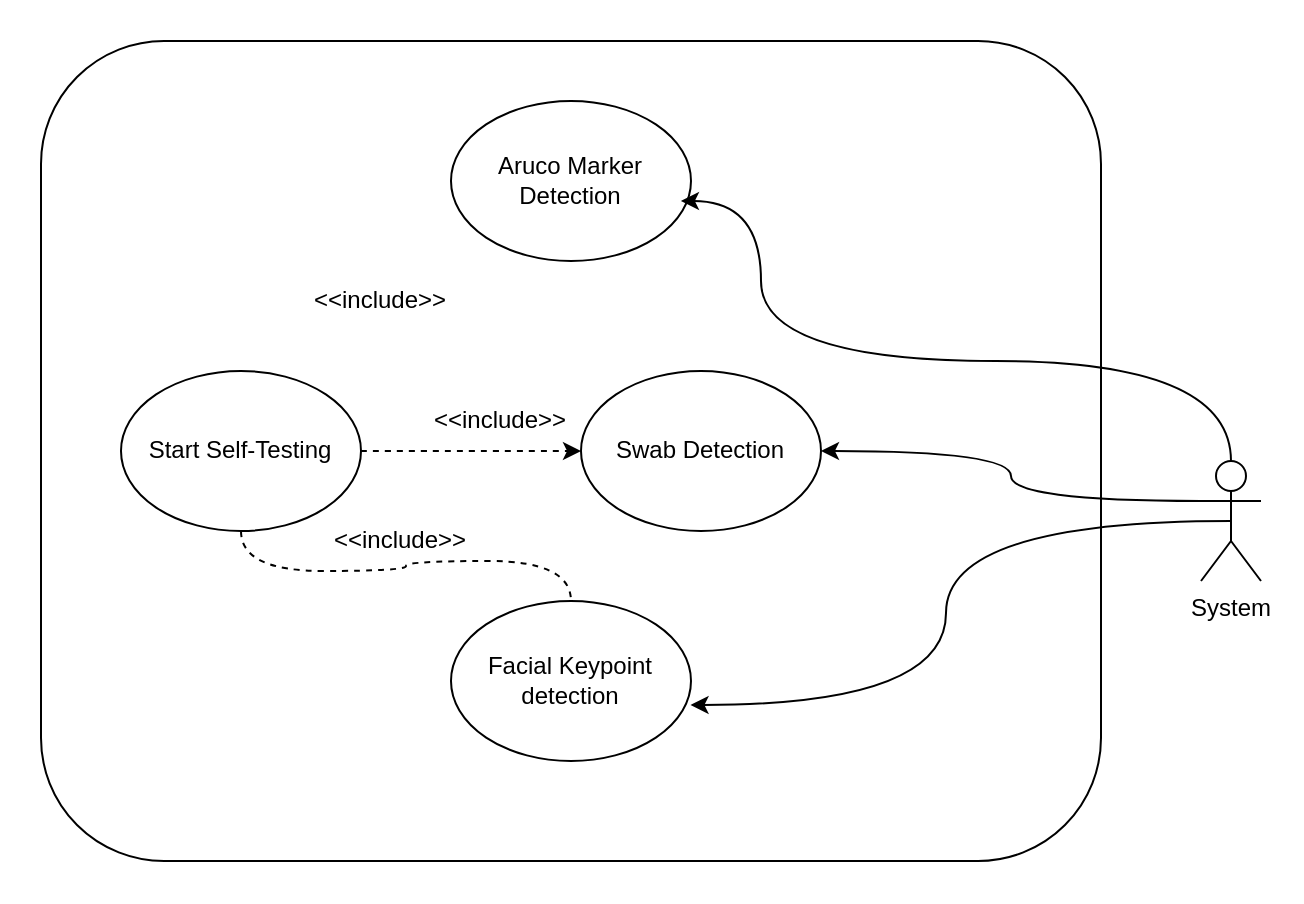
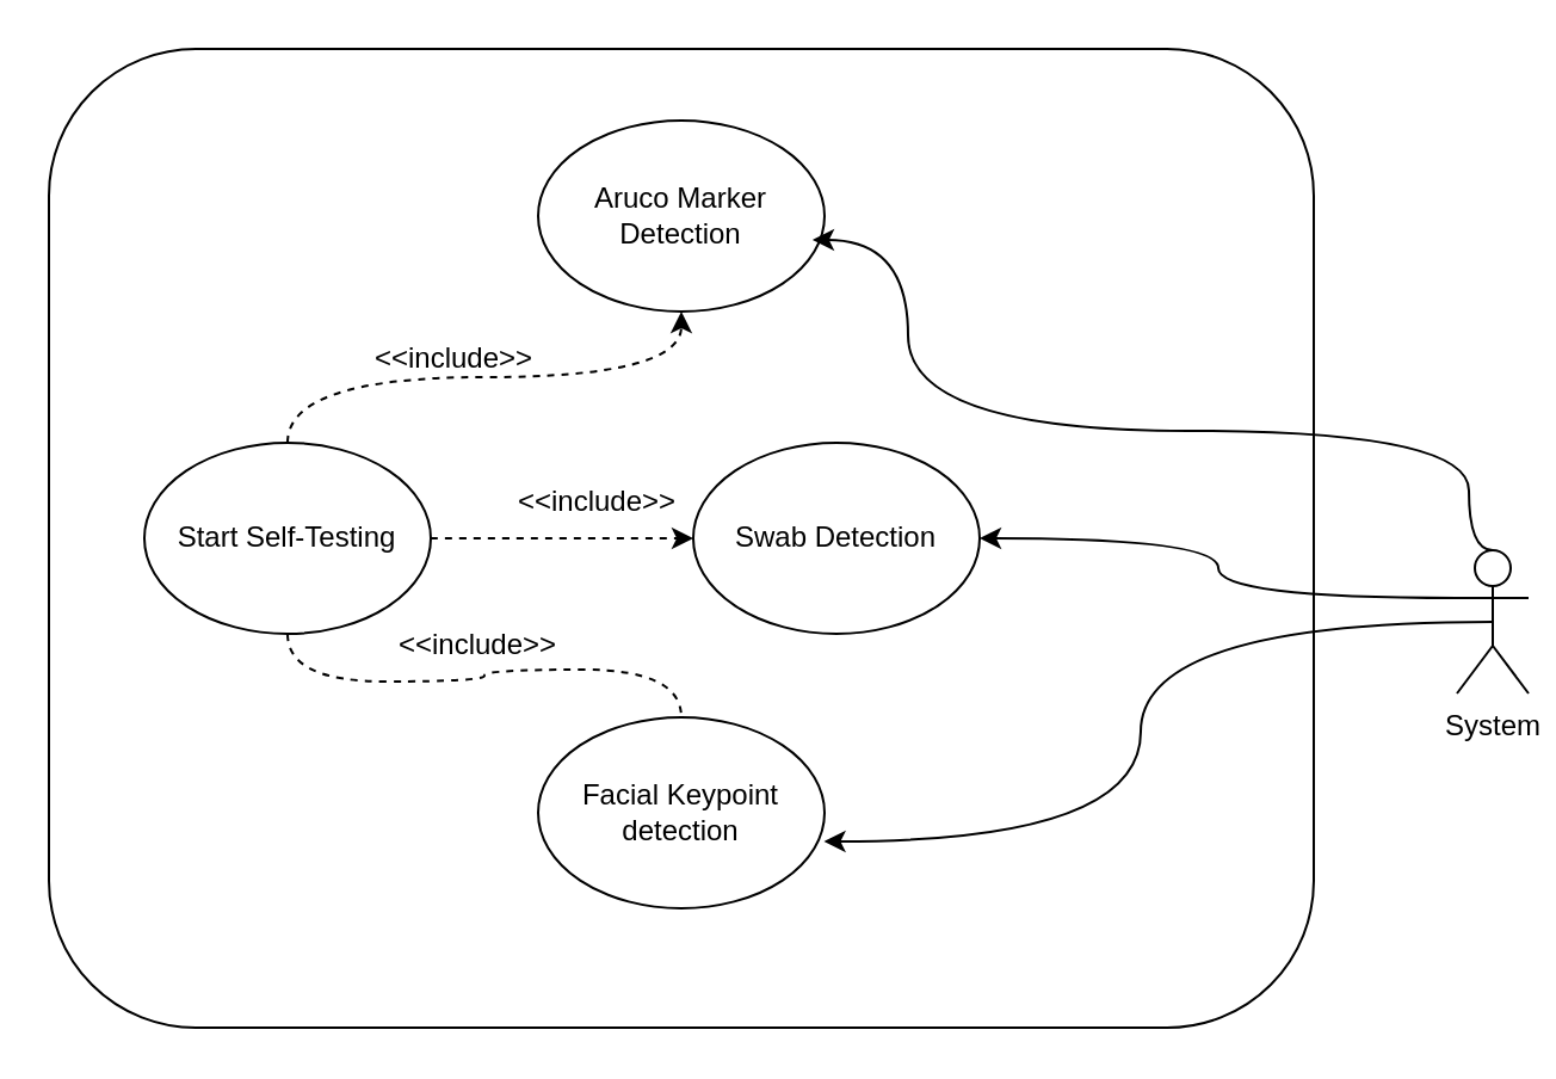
  <mxCell id="0" />
  <mxCell id="1" parent="0" />
- <mxCell id="2" value="System" style="shape=umlActor;verticalLabelPosition=bottom;verticalAlign=top;html=1;" parent="1" vertex="1"><mxGeometry x="600" y="230" width="30" height="60" as="geometry" /></mxCell>
+ <mxCell id="2" value="System" style="shape=umlActor;verticalLabelPosition=bottom;verticalAlign=top;html=1;" parent="1" vertex="1"><mxGeometry x="610" y="230" width="30" height="60" as="geometry" /></mxCell>
  <mxCell id="3" value="" style="rounded=1;whiteSpace=wrap;html=1;fillColor=none;" parent="1" vertex="1"><mxGeometry x="20" y="20" width="530" height="410" as="geometry" /></mxCell>
  <mxCell id="4" style="edgeStyle=orthogonalEdgeStyle;curved=1;orthogonalLoop=1;jettySize=auto;html=1;exitX=0.5;exitY=1;exitDx=0;exitDy=0;dashed=1;endArrow=none;" parent="1" source="7" target="8" edge="1"><mxGeometry relative="1" as="geometry" /></mxCell>
  <mxCell id="5" style="edgeStyle=orthogonalEdgeStyle;curved=1;orthogonalLoop=1;jettySize=auto;html=1;exitX=1;exitY=0.5;exitDx=0;exitDy=0;dashed=1;" parent="1" source="7" target="9" edge="1"><mxGeometry relative="1" as="geometry" /></mxCell>
+ <mxCell id="6" style="edgeStyle=orthogonalEdgeStyle;curved=1;orthogonalLoop=1;jettySize=auto;html=1;exitX=0.5;exitY=0;exitDx=0;exitDy=0;dashed=1;" parent="1" source="7" target="10" edge="1"><mxGeometry relative="1" as="geometry" /></mxCell>
  <mxCell id="7" value="Start Self-Testing" style="ellipse;whiteSpace=wrap;html=1;" parent="1" vertex="1"><mxGeometry x="60" y="185" width="120" height="80" as="geometry" /></mxCell>
  <mxCell id="8" value="Facial Keypoint detection" style="ellipse;whiteSpace=wrap;html=1;" parent="1" vertex="1"><mxGeometry x="225" y="300" width="120" height="80" as="geometry" /></mxCell>
  <mxCell id="9" value="Swab Detection" style="ellipse;whiteSpace=wrap;html=1;" parent="1" vertex="1"><mxGeometry x="290" y="185" width="120" height="80" as="geometry" /></mxCell>
  <mxCell id="10" value="Aruco Marker Detection" style="ellipse;whiteSpace=wrap;html=1;" parent="1" vertex="1"><mxGeometry x="225" y="50" width="120" height="80" as="geometry" /></mxCell>
  <mxCell id="11" style="edgeStyle=orthogonalEdgeStyle;curved=1;orthogonalLoop=1;jettySize=auto;html=1;exitX=0.5;exitY=0.5;exitDx=0;exitDy=0;exitPerimeter=0;entryX=0.998;entryY=0.65;entryDx=0;entryDy=0;entryPerimeter=0;" parent="1" source="2" target="8" edge="1"><mxGeometry relative="1" as="geometry" /></mxCell>
  <mxCell id="12" style="edgeStyle=orthogonalEdgeStyle;curved=1;orthogonalLoop=1;jettySize=auto;html=1;exitX=0;exitY=0.333;exitDx=0;exitDy=0;exitPerimeter=0;" parent="1" source="2" target="9" edge="1"><mxGeometry relative="1" as="geometry" /></mxCell>
  <mxCell id="13" value="&amp;lt;&amp;lt;include&amp;gt;&amp;gt;" style="text;html=1;strokeColor=none;fillColor=none;align=center;verticalAlign=middle;whiteSpace=wrap;rounded=0;" parent="1" vertex="1"><mxGeometry x="170" y="140" width="40" height="20" as="geometry" /></mxCell>
  <mxCell id="14" value="&amp;lt;&amp;lt;include&amp;gt;&amp;gt;" style="text;html=1;strokeColor=none;fillColor=none;align=center;verticalAlign=middle;whiteSpace=wrap;rounded=0;" parent="1" vertex="1"><mxGeometry x="180" y="260" width="40" height="20" as="geometry" /></mxCell>
  <mxCell id="15" value="&amp;lt;&amp;lt;include&amp;gt;&amp;gt;" style="text;html=1;strokeColor=none;fillColor=none;align=center;verticalAlign=middle;whiteSpace=wrap;rounded=0;" parent="1" vertex="1"><mxGeometry x="230" y="200" width="40" height="20" as="geometry" /></mxCell>
  <mxCell id="16" style="edgeStyle=orthogonalEdgeStyle;curved=1;orthogonalLoop=1;jettySize=auto;html=1;exitX=0.5;exitY=0;exitDx=0;exitDy=0;exitPerimeter=0;entryX=0.958;entryY=0.625;entryDx=0;entryDy=0;entryPerimeter=0;" parent="1" source="2" target="10" edge="1"><mxGeometry relative="1" as="geometry"><Array as="points"><mxPoint x="615" y="180" /><mxPoint x="380" y="180" /><mxPoint x="380" y="100" /></Array></mxGeometry></mxCell>
